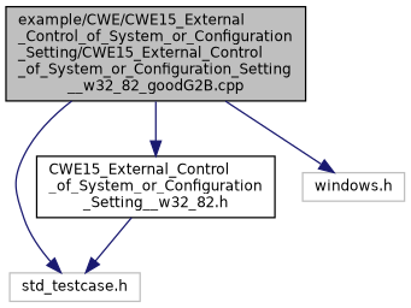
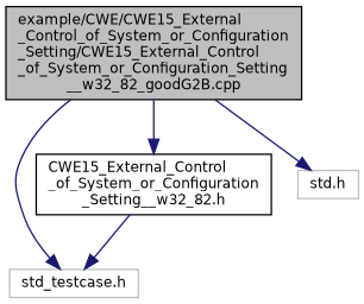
  digraph {
    node [color=black fillcolor=white fontname=Helvetica fontsize=10 shape=record style=filled]
    edge [color=midnightblue fontname=Helvetica fontsize=10 labelfontname=Helvetica labelfontsize=10 style=solid]
    n1 [fillcolor=grey75 fontcolor=black height=0.2 label="example/CWE/CWE15_External\l_Control_of_System_or_Configuration\l_Setting/CWE15_External_Control\l_of_System_or_Configuration_Setting\l__w32_82_goodG2B.cpp" width=0.4]
    n2 [color=grey75 height=0.2 label="std_testcase.h" width=0.4]
    n3 [height=0.2 label="CWE15_External_Control\l_of_System_or_Configuration\l_Setting__w32_82.h" width=0.4]
-   n4 [color=grey75 height=0.2 label="windows.h" width=0.4]
+   n4 [color=grey75 height=0.2 label="std.h" width=0.4]
    n1 -> n2
    n1 -> n3
    n1 -> n4
    n3 -> n2
  }
